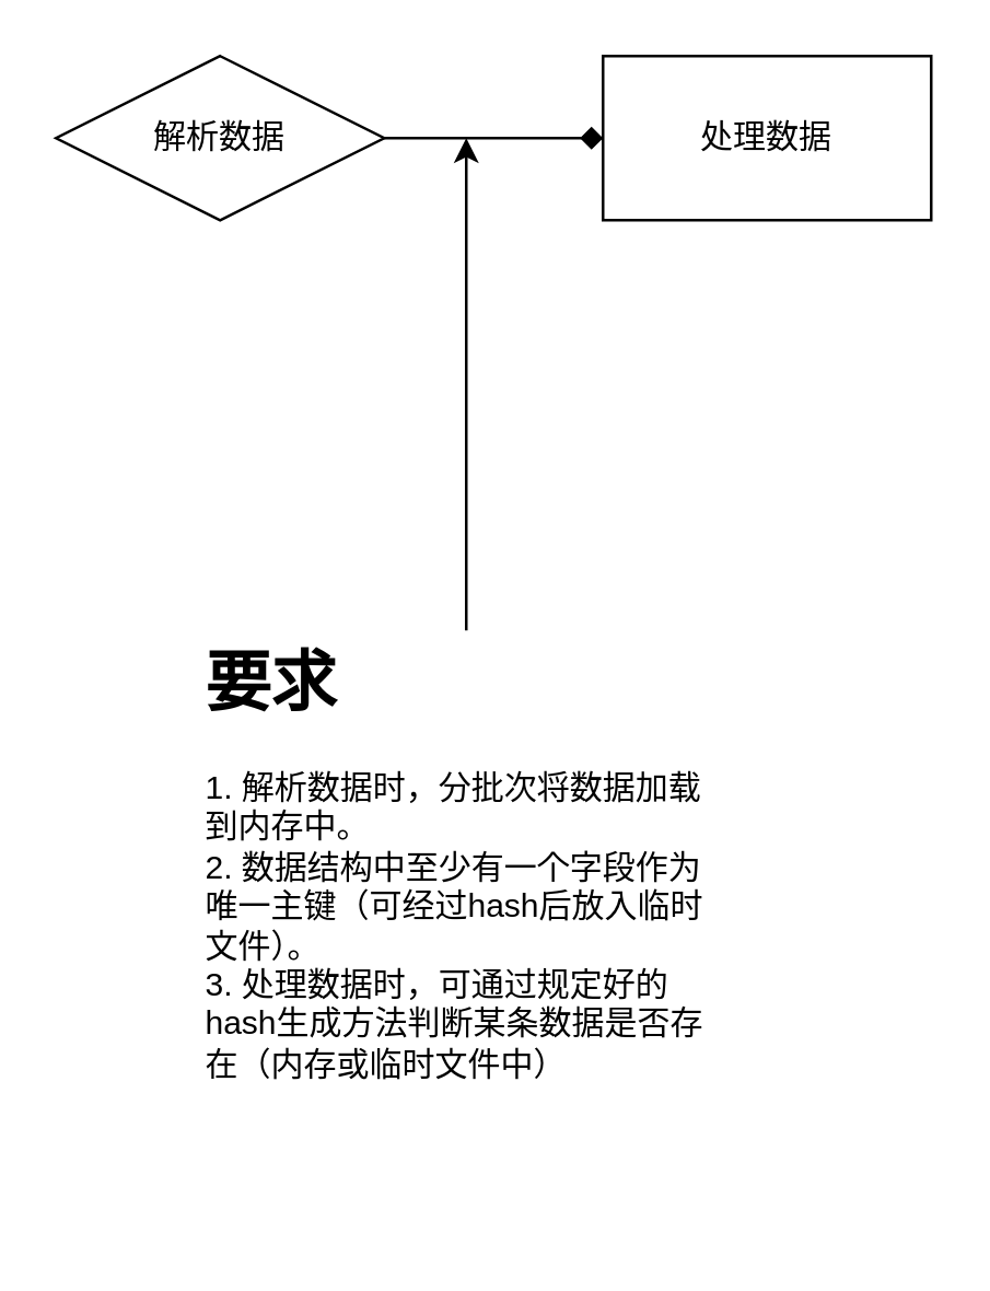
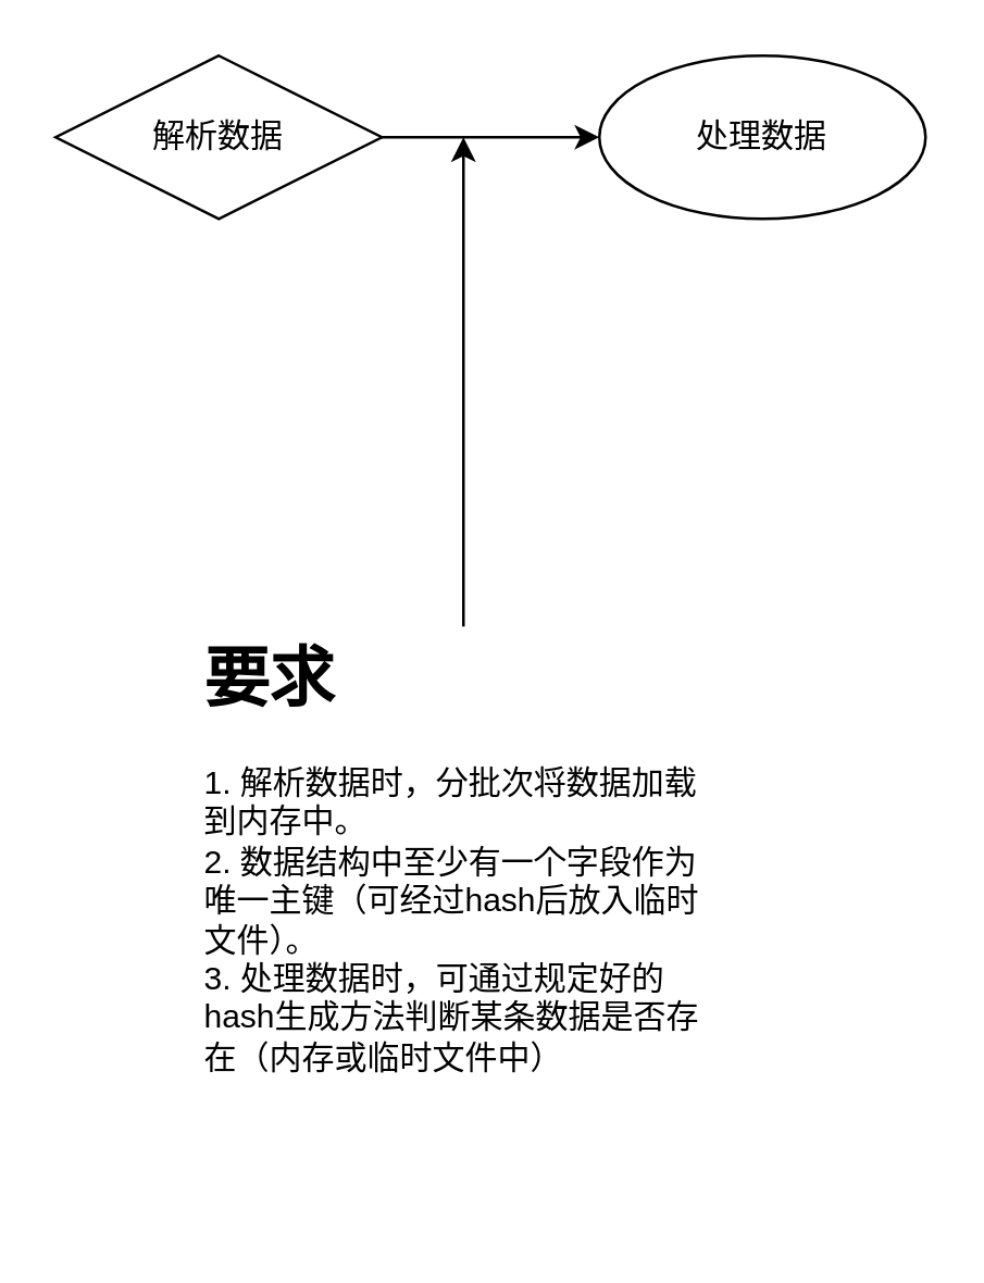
  <mxCell id="0" />
  <mxCell id="1" parent="0" />
- <mxCell id="2" style="edgeStyle=none;html=1;exitX=1;exitY=0.5;exitDx=0;exitDy=0;entryX=0;entryY=0.5;entryDx=0;entryDy=0;endArrow=diamond;" edge="1" parent="1" source="3" target="4"><mxGeometry relative="1" as="geometry" /></mxCell>
+ <mxCell id="2" style="edgeStyle=none;html=1;exitX=1;exitY=0.5;exitDx=0;exitDy=0;entryX=0;entryY=0.5;entryDx=0;entryDy=0;" edge="1" parent="1" source="3" target="4"><mxGeometry relative="1" as="geometry" /></mxCell>
  <mxCell id="3" value="解析数据" style="rhombus;whiteSpace=wrap;html=1;" vertex="1" parent="1"><mxGeometry x="20" y="20" width="120" height="60" as="geometry" /></mxCell>
- <mxCell id="4" value="处理数据" style="rounded=0;whiteSpace=wrap;html=1;" vertex="1" parent="1"><mxGeometry x="220" y="20" width="120" height="60" as="geometry" /></mxCell>
+ <mxCell id="4" value="处理数据" style="ellipse;whiteSpace=wrap;html=1;" vertex="1" parent="1"><mxGeometry x="220" y="20" width="120" height="60" as="geometry" /></mxCell>
  <mxCell id="5" style="edgeStyle=none;html=1;exitX=0.5;exitY=0;exitDx=0;exitDy=0;" edge="1" parent="1" source="6"><mxGeometry relative="1" as="geometry"><mxPoint x="170" y="50" as="targetPoint" /></mxGeometry></mxCell>
  <mxCell id="6" value="&lt;h1&gt;要求&lt;/h1&gt;&lt;div&gt;1. 解析数据时，分批次将数据加载到内存中。&lt;/div&gt;&lt;div&gt;2. 数据结构中至少有一个字段作为唯一主键（可经过hash后放入临时文件）。&lt;/div&gt;&lt;div&gt;3. 处理数据时，可通过规定好的hash生成方法判断某条数据是否存在（内存或临时文件中）&lt;/div&gt;" style="text;html=1;strokeColor=none;fillColor=none;spacing=5;spacingTop=-20;whiteSpace=wrap;overflow=hidden;rounded=0;" vertex="1" parent="1"><mxGeometry x="70" y="230" width="200" height="220" as="geometry" /></mxCell>
